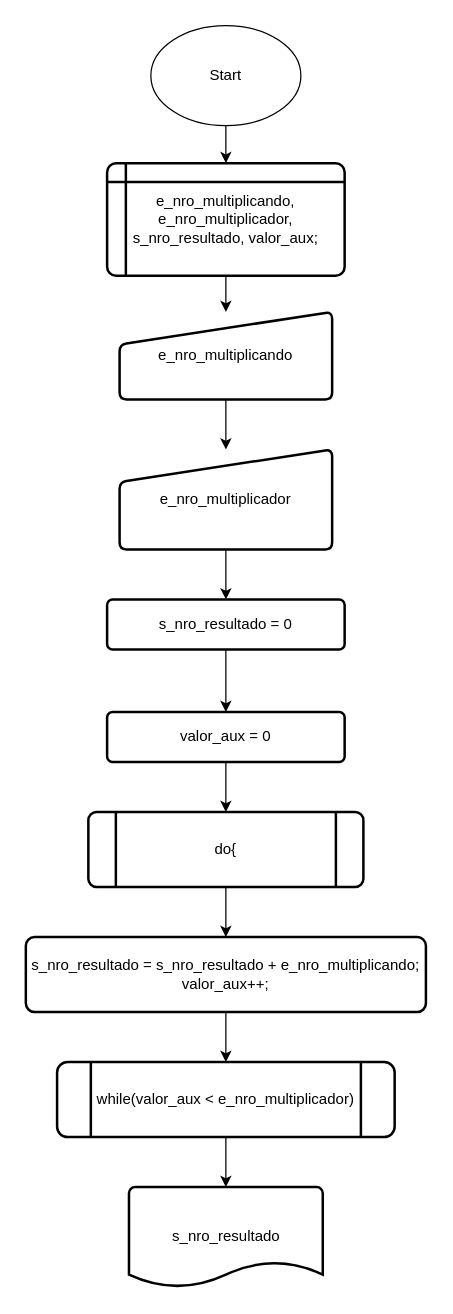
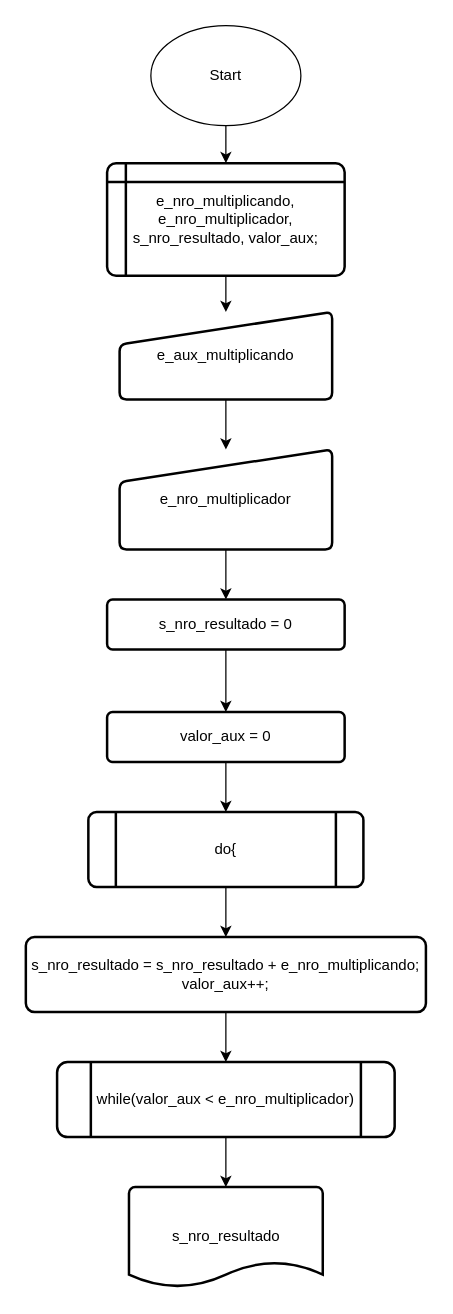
  <mxCell id="0" />
  <mxCell id="1" parent="0" />
  <mxCell id="2" value="" style="edgeStyle=orthogonalEdgeStyle;rounded=0;orthogonalLoop=1;jettySize=auto;html=1;" edge="1" parent="1" source="3" target="5"><mxGeometry relative="1" as="geometry" /></mxCell>
  <mxCell id="3" value="Start" style="ellipse;whiteSpace=wrap;html=1;" vertex="1" parent="1"><mxGeometry x="120" y="20" width="120" height="80" as="geometry" /></mxCell>
  <mxCell id="4" value="" style="edgeStyle=orthogonalEdgeStyle;rounded=0;orthogonalLoop=1;jettySize=auto;html=1;" edge="1" parent="1" source="5" target="7"><mxGeometry relative="1" as="geometry" /></mxCell>
  <mxCell id="5" value="&lt;span&gt;e_nro_multiplicando, e_nro_multiplicador,&lt;/span&gt;&lt;br&gt;&lt;span&gt;s_nro_resultado, valor_aux;&lt;/span&gt;" style="shape=internalStorage;whiteSpace=wrap;html=1;dx=15;dy=15;rounded=1;arcSize=8;strokeWidth=2;" vertex="1" parent="1"><mxGeometry x="85" y="130" width="190" height="90" as="geometry" /></mxCell>
  <mxCell id="6" value="" style="edgeStyle=orthogonalEdgeStyle;rounded=0;orthogonalLoop=1;jettySize=auto;html=1;" edge="1" parent="1" source="7" target="9"><mxGeometry relative="1" as="geometry" /></mxCell>
- <mxCell id="7" value="&lt;span&gt;e_nro_multiplicando&lt;/span&gt;" style="html=1;strokeWidth=2;shape=manualInput;whiteSpace=wrap;rounded=1;size=26;arcSize=11;" vertex="1" parent="1"><mxGeometry x="95" y="249" width="170" height="70" as="geometry" /></mxCell>
+ <mxCell id="7" value="&lt;span&gt;e_aux_multiplicando&lt;/span&gt;" style="html=1;strokeWidth=2;shape=manualInput;whiteSpace=wrap;rounded=1;size=26;arcSize=11;" vertex="1" parent="1"><mxGeometry x="95" y="249" width="170" height="70" as="geometry" /></mxCell>
  <mxCell id="8" value="" style="edgeStyle=orthogonalEdgeStyle;rounded=0;orthogonalLoop=1;jettySize=auto;html=1;" edge="1" parent="1" source="9" target="11"><mxGeometry relative="1" as="geometry" /></mxCell>
  <mxCell id="9" value="&lt;span&gt;e_nro_multiplicador&lt;/span&gt;" style="html=1;strokeWidth=2;shape=manualInput;whiteSpace=wrap;rounded=1;size=26;arcSize=11;" vertex="1" parent="1"><mxGeometry x="95" y="359" width="170" height="80" as="geometry" /></mxCell>
  <mxCell id="10" value="" style="edgeStyle=orthogonalEdgeStyle;rounded=0;orthogonalLoop=1;jettySize=auto;html=1;" edge="1" parent="1" source="11" target="13"><mxGeometry relative="1" as="geometry" /></mxCell>
  <mxCell id="11" value="&lt;span&gt;s_nro_resultado = 0&lt;/span&gt;" style="whiteSpace=wrap;html=1;rounded=1;strokeWidth=2;arcSize=11;" vertex="1" parent="1"><mxGeometry x="85" y="479" width="190" height="40" as="geometry" /></mxCell>
  <mxCell id="12" value="" style="edgeStyle=orthogonalEdgeStyle;rounded=0;orthogonalLoop=1;jettySize=auto;html=1;" edge="1" parent="1" source="13" target="19"><mxGeometry relative="1" as="geometry" /></mxCell>
  <mxCell id="13" value="&lt;span&gt;valor_aux = 0&lt;/span&gt;" style="whiteSpace=wrap;html=1;rounded=1;strokeWidth=2;arcSize=11;" vertex="1" parent="1"><mxGeometry x="85" y="569" width="190" height="40" as="geometry" /></mxCell>
  <mxCell id="14" value="" style="edgeStyle=orthogonalEdgeStyle;rounded=0;orthogonalLoop=1;jettySize=auto;html=1;" edge="1" parent="1" source="15" target="17"><mxGeometry relative="1" as="geometry" /></mxCell>
  <mxCell id="15" value="s_nro_resultado = s_nro_resultado + e_nro_multiplicando;&lt;br&gt;valor_aux++;" style="rounded=1;whiteSpace=wrap;html=1;absoluteArcSize=1;arcSize=14;strokeWidth=2;" vertex="1" parent="1"><mxGeometry x="20" y="749" width="320" height="60" as="geometry" /></mxCell>
  <mxCell id="16" value="" style="edgeStyle=orthogonalEdgeStyle;rounded=0;orthogonalLoop=1;jettySize=auto;html=1;" edge="1" parent="1" source="17" target="20"><mxGeometry relative="1" as="geometry" /></mxCell>
  <mxCell id="17" value="while(valor_aux &amp;lt; e_nro_multiplicador)" style="shape=process;whiteSpace=wrap;html=1;backgroundOutline=1;rounded=1;strokeWidth=2;arcSize=14;" vertex="1" parent="1"><mxGeometry x="45" y="849" width="270" height="60" as="geometry" /></mxCell>
  <mxCell id="18" value="" style="edgeStyle=orthogonalEdgeStyle;rounded=0;orthogonalLoop=1;jettySize=auto;html=1;" edge="1" parent="1" source="19" target="15"><mxGeometry relative="1" as="geometry" /></mxCell>
  <mxCell id="19" value="do{" style="shape=process;whiteSpace=wrap;html=1;backgroundOutline=1;rounded=1;strokeWidth=2;arcSize=11;" vertex="1" parent="1"><mxGeometry x="70" y="649" width="220" height="60" as="geometry" /></mxCell>
  <mxCell id="20" value="s_nro_resultado" style="strokeWidth=2;html=1;shape=mxgraph.flowchart.document2;whiteSpace=wrap;size=0.25;" vertex="1" parent="1"><mxGeometry x="102.5" y="949" width="155" height="80" as="geometry" /></mxCell>
